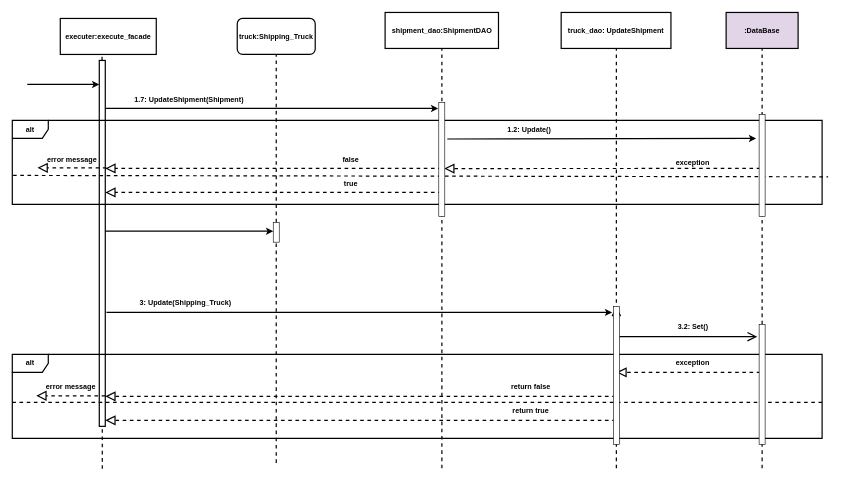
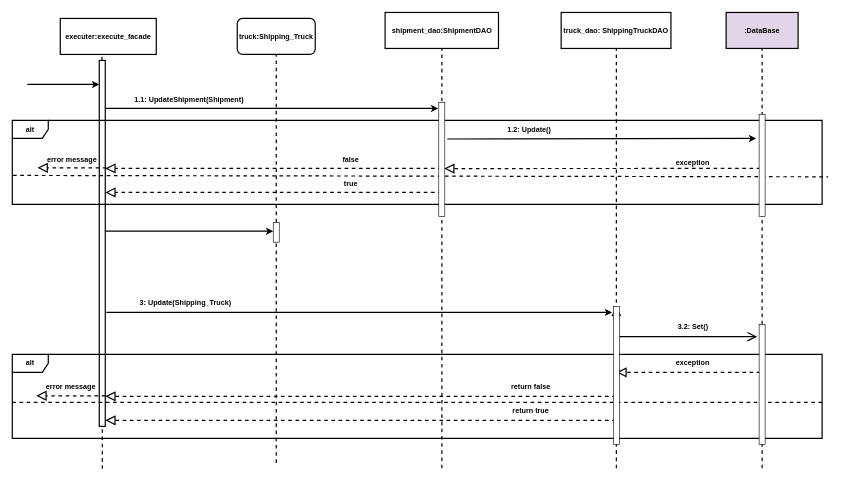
  <mxCell id="0" />
  <mxCell id="1" parent="0" />
  <mxCell id="2" value="truck:Shipping_Truck" style="whiteSpace=wrap;html=1;fontStyle=1;strokeWidth=2;rounded=1;" vertex="1" parent="1"><mxGeometry x="395" y="30" width="130" height="60" as="geometry" /></mxCell>
  <mxCell id="3" value="executer:execute_facade" style="rounded=0;whiteSpace=wrap;html=1;fontStyle=1;strokeWidth=2;" vertex="1" parent="1"><mxGeometry x="100" y="30" width="160" height="60" as="geometry" /></mxCell>
  <mxCell id="4" value="" style="endArrow=none;dashed=1;html=1;rounded=0;fontStyle=1;strokeWidth=2;" edge="1" parent="1" source="23"><mxGeometry width="50" height="50" relative="1" as="geometry"><mxPoint x="169.58" y="560" as="sourcePoint" /><mxPoint x="169.58" y="90" as="targetPoint" /></mxGeometry></mxCell>
  <mxCell id="5" value="" style="endArrow=classic;html=1;rounded=0;fontStyle=1;strokeWidth=2;" edge="1" parent="1"><mxGeometry width="50" height="50" relative="1" as="geometry"><mxPoint x="170" y="180" as="sourcePoint" /><mxPoint x="730" y="180" as="targetPoint" /></mxGeometry></mxCell>
  <mxCell id="6" value="shipment_dao:ShipmentDAO" style="rounded=0;whiteSpace=wrap;html=1;fontStyle=1;strokeWidth=2;" vertex="1" parent="1"><mxGeometry x="641.5" y="20" width="189" height="60" as="geometry" /></mxCell>
  <mxCell id="7" value="" style="endArrow=none;dashed=1;html=1;rounded=0;fontStyle=1;strokeWidth=2;" edge="1" parent="1"><mxGeometry width="50" height="50" relative="1" as="geometry"><mxPoint x="736.17" y="780" as="sourcePoint" /><mxPoint x="736.17" y="80" as="targetPoint" /></mxGeometry></mxCell>
  <mxCell id="8" value=":DataBase" style="rounded=0;whiteSpace=wrap;html=1;fontStyle=1;strokeWidth=2;fillColor=#e1d5e7;" vertex="1" parent="1"><mxGeometry x="1210" y="20" width="120" height="60" as="geometry" /></mxCell>
  <mxCell id="9" value="" style="endArrow=none;dashed=1;html=1;rounded=0;fontStyle=1;strokeWidth=2;" edge="1" parent="1"><mxGeometry width="50" height="50" relative="1" as="geometry"><mxPoint x="1270" y="780" as="sourcePoint" /><mxPoint x="1270" y="80" as="targetPoint" /></mxGeometry></mxCell>
  <mxCell id="10" value="" style="endArrow=classic;html=1;rounded=0;fontStyle=1;strokeWidth=2;" edge="1" parent="1"><mxGeometry width="50" height="50" relative="1" as="geometry"><mxPoint x="1270" y="550" as="sourcePoint" /><mxPoint x="1270" y="550" as="targetPoint" /></mxGeometry></mxCell>
  <mxCell id="11" value="" style="endArrow=classic;html=1;rounded=0;fontStyle=1;strokeWidth=2;" edge="1" parent="1"><mxGeometry width="50" height="50" relative="1" as="geometry"><mxPoint x="45" y="140" as="sourcePoint" /><mxPoint x="165" y="140" as="targetPoint" /></mxGeometry></mxCell>
- <mxCell id="12" value="1.7: UpdateShipment(Shipment)" style="text;html=1;align=center;verticalAlign=middle;whiteSpace=wrap;rounded=0;fontStyle=1;strokeWidth=2;" vertex="1" parent="1"><mxGeometry x="170" y="150" width="290" height="30" as="geometry" /></mxCell>
- <mxCell id="13" value="truck_dao: UpdateShipment" style="rounded=0;whiteSpace=wrap;html=1;fontStyle=1;strokeWidth=2;" vertex="1" parent="1"><mxGeometry x="935" y="20" width="183" height="60" as="geometry" /></mxCell>
+ <mxCell id="12" value="1.1: UpdateShipment(Shipment)" style="text;html=1;align=center;verticalAlign=middle;whiteSpace=wrap;rounded=0;fontStyle=1;strokeWidth=2;" vertex="1" parent="1"><mxGeometry x="170" y="150" width="290" height="30" as="geometry" /></mxCell>
+ <mxCell id="13" value="truck_dao: ShippingTruckDAO" style="rounded=0;whiteSpace=wrap;html=1;fontStyle=1;strokeWidth=2;" vertex="1" parent="1"><mxGeometry x="935" y="20" width="183" height="60" as="geometry" /></mxCell>
  <mxCell id="14" value="" style="endArrow=none;dashed=1;html=1;rounded=0;fontStyle=1;strokeWidth=2;" edge="1" parent="1"><mxGeometry width="50" height="50" relative="1" as="geometry"><mxPoint x="1027" y="780" as="sourcePoint" /><mxPoint x="1027" y="80" as="targetPoint" /></mxGeometry></mxCell>
  <mxCell id="15" value="" style="endArrow=classic;html=1;rounded=0;fontStyle=1;strokeWidth=2;" edge="1" parent="1"><mxGeometry width="50" height="50" relative="1" as="geometry"><mxPoint x="177" y="520" as="sourcePoint" /><mxPoint x="1020" y="520" as="targetPoint" /></mxGeometry></mxCell>
  <mxCell id="16" value="3: Update(Shipping_Truck)" style="text;html=1;align=center;verticalAlign=middle;whiteSpace=wrap;rounded=0;fontStyle=1;strokeWidth=2;" vertex="1" parent="1"><mxGeometry x="164" y="490" width="290" height="30" as="geometry" /></mxCell>
  <mxCell id="17" value="" style="endArrow=classic;html=1;rounded=0;exitX=0.028;exitY=1.033;exitDx=0;exitDy=0;exitPerimeter=0;fontStyle=1;strokeWidth=2;" edge="1" parent="1" source="18"><mxGeometry width="50" height="50" relative="1" as="geometry"><mxPoint x="753" y="240" as="sourcePoint" /><mxPoint x="1260" y="230" as="targetPoint" /><Array as="points" /></mxGeometry></mxCell>
  <mxCell id="18" value="1.2: Update()" style="text;html=1;align=center;verticalAlign=middle;whiteSpace=wrap;rounded=0;fontStyle=1;strokeWidth=2;" vertex="1" parent="1"><mxGeometry x="737" y="200" width="290" height="30" as="geometry" /></mxCell>
  <mxCell id="19" value="" style="endArrow=block;dashed=1;endFill=0;endSize=12;html=1;rounded=0;exitX=0;exitY=1;exitDx=0;exitDy=0;fontStyle=1;strokeWidth=2;" edge="1" parent="1"><mxGeometry width="160" relative="1" as="geometry"><mxPoint x="736" y="280" as="sourcePoint" /><mxPoint x="175" y="280" as="targetPoint" /><Array as="points"><mxPoint x="690" y="280" /></Array></mxGeometry></mxCell>
  <mxCell id="20" value="return false" style="text;html=1;align=center;verticalAlign=middle;whiteSpace=wrap;rounded=0;fontStyle=1;strokeWidth=2;" vertex="1" parent="1"><mxGeometry x="840" y="630" width="89" height="30" as="geometry" /></mxCell>
  <mxCell id="21" value="false" style="text;html=1;align=center;verticalAlign=middle;whiteSpace=wrap;rounded=0;fontStyle=1;strokeWidth=2;" vertex="1" parent="1"><mxGeometry x="540" y="250" width="89" height="30" as="geometry" /></mxCell>
  <mxCell id="22" value="" style="endArrow=none;dashed=1;html=1;rounded=0;fontStyle=1;strokeWidth=2;" edge="1" parent="1" target="23"><mxGeometry width="50" height="50" relative="1" as="geometry"><mxPoint x="170" y="780.833" as="sourcePoint" /><mxPoint x="169.58" y="90" as="targetPoint" /></mxGeometry></mxCell>
  <mxCell id="23" value="" style="html=1;points=[];perimeter=orthogonalPerimeter;outlineConnect=0;targetShapes=umlLifeline;portConstraint=eastwest;newEdgeStyle={&quot;edgeStyle&quot;:&quot;elbowEdgeStyle&quot;,&quot;elbow&quot;:&quot;vertical&quot;,&quot;curved&quot;:0,&quot;rounded&quot;:0};fontStyle=1;strokeWidth=2;" vertex="1" parent="1"><mxGeometry x="165" y="100" width="10" height="610" as="geometry" /></mxCell>
  <mxCell id="24" value="" style="endArrow=block;dashed=1;endFill=0;endSize=12;html=1;rounded=0;exitX=0;exitY=1;exitDx=0;exitDy=0;fontStyle=1;strokeWidth=2;" edge="1" parent="1"><mxGeometry width="160" relative="1" as="geometry"><mxPoint x="736" y="320" as="sourcePoint" /><mxPoint x="175" y="320" as="targetPoint" /></mxGeometry></mxCell>
  <mxCell id="25" value="true" style="text;html=1;align=center;verticalAlign=middle;whiteSpace=wrap;rounded=0;fontStyle=1;strokeWidth=2;" vertex="1" parent="1"><mxGeometry x="540" y="290" width="89" height="30" as="geometry" /></mxCell>
  <mxCell id="26" value="" style="endArrow=block;dashed=1;endFill=0;endSize=12;html=1;rounded=0;fontStyle=1;strokeWidth=2;" edge="1" parent="1"><mxGeometry width="160" relative="1" as="geometry"><mxPoint x="175" y="659.17" as="sourcePoint" /><mxPoint x="60" y="659" as="targetPoint" /></mxGeometry></mxCell>
  <mxCell id="27" value="error message&amp;nbsp;" style="text;html=1;align=center;verticalAlign=middle;whiteSpace=wrap;rounded=0;fontStyle=1;strokeWidth=2;" vertex="1" parent="1"><mxGeometry x="75" y="630" width="89" height="30" as="geometry" /></mxCell>
  <mxCell id="28" value="" style="endArrow=block;dashed=1;endFill=0;endSize=12;html=1;rounded=0;fontStyle=1;strokeWidth=2;" edge="1" parent="1"><mxGeometry width="160" relative="1" as="geometry"><mxPoint x="1026" y="660" as="sourcePoint" /><mxPoint x="175" y="660" as="targetPoint" /><Array as="points"><mxPoint x="700" y="660" /><mxPoint x="280" y="660" /></Array></mxGeometry></mxCell>
  <mxCell id="29" value="" style="endArrow=block;dashed=1;endFill=0;endSize=12;html=1;rounded=0;fontStyle=1;strokeWidth=2;" edge="1" parent="1"><mxGeometry width="160" relative="1" as="geometry"><mxPoint x="1267" y="620" as="sourcePoint" /><mxPoint x="1027" y="620" as="targetPoint" /></mxGeometry></mxCell>
  <mxCell id="30" value="exception" style="text;html=1;align=center;verticalAlign=middle;whiteSpace=wrap;rounded=0;fontStyle=1;strokeWidth=2;" vertex="1" parent="1"><mxGeometry x="1110" y="590" width="89" height="30" as="geometry" /></mxCell>
  <mxCell id="31" value="" style="endArrow=classic;html=1;rounded=0;fontStyle=1;strokeWidth=2;" edge="1" parent="1"><mxGeometry width="50" height="50" relative="1" as="geometry"><mxPoint x="1027" y="550" as="sourcePoint" /><mxPoint x="1027" y="550" as="targetPoint" /></mxGeometry></mxCell>
  <mxCell id="32" value="return true" style="text;html=1;align=center;verticalAlign=middle;whiteSpace=wrap;rounded=0;fontStyle=1;strokeWidth=2;" vertex="1" parent="1"><mxGeometry x="840" y="670" width="89" height="30" as="geometry" /></mxCell>
  <mxCell id="33" value="" style="endArrow=block;dashed=1;endFill=0;endSize=12;html=1;rounded=0;fontStyle=1;strokeWidth=2;" edge="1" parent="1"><mxGeometry width="160" relative="1" as="geometry"><mxPoint x="1026" y="700" as="sourcePoint" /><mxPoint x="175" y="700" as="targetPoint" /><Array as="points"><mxPoint x="700" y="700" /><mxPoint x="280" y="700" /></Array></mxGeometry></mxCell>
  <mxCell id="34" value="" style="endArrow=classic;html=1;rounded=0;fontStyle=1;strokeWidth=2;" edge="1" parent="1"><mxGeometry width="50" height="50" relative="1" as="geometry"><mxPoint x="175" y="384.58" as="sourcePoint" /><mxPoint x="455" y="384.58" as="targetPoint" /><Array as="points"><mxPoint x="315" y="384.58" /><mxPoint x="425" y="384.58" /><mxPoint x="445" y="384.58" /></Array></mxGeometry></mxCell>
  <mxCell id="35" value="" style="endArrow=open;endFill=1;endSize=12;html=1;rounded=0;fontStyle=1;strokeWidth=2;entryX=0.87;entryY=1.017;entryDx=0;entryDy=0;entryPerimeter=0;" edge="1" parent="1" source="50" target="36"><mxGeometry width="160" relative="1" as="geometry"><mxPoint x="1027" y="560" as="sourcePoint" /><mxPoint x="1270" y="560" as="targetPoint" /></mxGeometry></mxCell>
  <mxCell id="36" value="3.2: Set()" style="text;html=1;align=center;verticalAlign=middle;whiteSpace=wrap;rounded=0;fontStyle=1;strokeWidth=2;" vertex="1" parent="1"><mxGeometry x="1009.5" y="530" width="290" height="30" as="geometry" /></mxCell>
  <mxCell id="37" value="" style="endArrow=block;dashed=1;endFill=0;endSize=12;html=1;rounded=0;fontStyle=1;strokeWidth=2;" edge="1" parent="1"><mxGeometry width="160" relative="1" as="geometry"><mxPoint x="177" y="279.17" as="sourcePoint" /><mxPoint x="62" y="279" as="targetPoint" /></mxGeometry></mxCell>
  <mxCell id="38" value="error message&amp;nbsp;" style="text;html=1;align=center;verticalAlign=middle;whiteSpace=wrap;rounded=0;fontStyle=1;strokeWidth=2;" vertex="1" parent="1"><mxGeometry x="77" y="250" width="89" height="30" as="geometry" /></mxCell>
  <mxCell id="39" value="" style="endArrow=block;dashed=1;endFill=0;endSize=12;html=1;rounded=0;fontStyle=1;strokeWidth=2;" edge="1" parent="1"><mxGeometry width="160" relative="1" as="geometry"><mxPoint x="1267" y="280" as="sourcePoint" /><mxPoint x="740" y="280.25" as="targetPoint" /></mxGeometry></mxCell>
  <mxCell id="40" value="exception" style="text;html=1;align=center;verticalAlign=middle;whiteSpace=wrap;rounded=0;fontStyle=1;strokeWidth=2;" vertex="1" parent="1"><mxGeometry x="1110" y="255" width="89" height="30" as="geometry" /></mxCell>
  <mxCell id="41" value="alt" style="shape=umlFrame;whiteSpace=wrap;html=1;pointerEvents=0;fontStyle=1;strokeWidth=2;" vertex="1" parent="1"><mxGeometry x="20" y="200" width="1350" height="140" as="geometry" /></mxCell>
  <mxCell id="42" value="alt" style="shape=umlFrame;whiteSpace=wrap;html=1;pointerEvents=0;fontStyle=1;strokeWidth=2;" vertex="1" parent="1"><mxGeometry x="20" y="590" width="1350" height="140" as="geometry" /></mxCell>
  <mxCell id="43" value="" style="endArrow=none;dashed=1;html=1;rounded=0;exitX=0.001;exitY=0.655;exitDx=0;exitDy=0;exitPerimeter=0;fontStyle=1;strokeWidth=2;" edge="1" parent="1" source="41"><mxGeometry width="50" height="50" relative="1" as="geometry"><mxPoint x="178" y="294" as="sourcePoint" /><mxPoint x="1380" y="294" as="targetPoint" /></mxGeometry></mxCell>
  <mxCell id="44" value="" style="endArrow=none;dashed=1;html=1;rounded=0;fontStyle=1;strokeWidth=2;" edge="1" parent="1"><mxGeometry width="50" height="50" relative="1" as="geometry"><mxPoint x="20" y="670" as="sourcePoint" /><mxPoint x="1370" y="670" as="targetPoint" /></mxGeometry></mxCell>
  <mxCell id="45" value="" style="endArrow=none;dashed=1;html=1;rounded=0;fontStyle=1;strokeWidth=2;entryX=0.5;entryY=1;entryDx=0;entryDy=0;" edge="1" parent="1" source="47" target="2"><mxGeometry width="50" height="50" relative="1" as="geometry"><mxPoint x="460" y="771" as="sourcePoint" /><mxPoint x="179.58" y="100" as="targetPoint" /><Array as="points" /></mxGeometry></mxCell>
  <mxCell id="46" value="" style="endArrow=none;dashed=1;html=1;rounded=0;fontStyle=1;strokeWidth=2;entryX=0.5;entryY=1;entryDx=0;entryDy=0;" edge="1" parent="1" target="47"><mxGeometry width="50" height="50" relative="1" as="geometry"><mxPoint x="460" y="771" as="sourcePoint" /><mxPoint x="460" y="90" as="targetPoint" /><Array as="points" /></mxGeometry></mxCell>
  <mxCell id="47" value="" style="html=1;points=[];perimeter=orthogonalPerimeter;outlineConnect=0;targetShapes=umlLifeline;portConstraint=eastwest;newEdgeStyle={&quot;edgeStyle&quot;:&quot;elbowEdgeStyle&quot;,&quot;elbow&quot;:&quot;vertical&quot;,&quot;curved&quot;:0,&quot;rounded&quot;:0};" vertex="1" parent="1"><mxGeometry x="455" y="370" width="10" height="33" as="geometry" /></mxCell>
  <mxCell id="48" value="" style="html=1;points=[];perimeter=orthogonalPerimeter;outlineConnect=0;targetShapes=umlLifeline;portConstraint=eastwest;newEdgeStyle={&quot;edgeStyle&quot;:&quot;elbowEdgeStyle&quot;,&quot;elbow&quot;:&quot;vertical&quot;,&quot;curved&quot;:0,&quot;rounded&quot;:0};" vertex="1" parent="1"><mxGeometry x="731" y="170" width="10" height="190" as="geometry" /></mxCell>
  <mxCell id="49" value="" style="endArrow=open;endFill=1;endSize=12;html=1;rounded=0;fontStyle=1;strokeWidth=2;" edge="1" parent="1" target="50"><mxGeometry width="160" relative="1" as="geometry"><mxPoint x="1027" y="560" as="sourcePoint" /><mxPoint x="1270" y="560" as="targetPoint" /></mxGeometry></mxCell>
  <mxCell id="50" value="" style="html=1;points=[];perimeter=orthogonalPerimeter;outlineConnect=0;targetShapes=umlLifeline;portConstraint=eastwest;newEdgeStyle={&quot;edgeStyle&quot;:&quot;elbowEdgeStyle&quot;,&quot;elbow&quot;:&quot;vertical&quot;,&quot;curved&quot;:0,&quot;rounded&quot;:0};" vertex="1" parent="1"><mxGeometry x="1022" y="510" width="10" height="230" as="geometry" /></mxCell>
  <mxCell id="51" value="" style="html=1;points=[];perimeter=orthogonalPerimeter;outlineConnect=0;targetShapes=umlLifeline;portConstraint=eastwest;newEdgeStyle={&quot;edgeStyle&quot;:&quot;elbowEdgeStyle&quot;,&quot;elbow&quot;:&quot;vertical&quot;,&quot;curved&quot;:0,&quot;rounded&quot;:0};" vertex="1" parent="1"><mxGeometry x="1265" y="190" width="10" height="170" as="geometry" /></mxCell>
  <mxCell id="52" value="" style="html=1;points=[];perimeter=orthogonalPerimeter;outlineConnect=0;targetShapes=umlLifeline;portConstraint=eastwest;newEdgeStyle={&quot;edgeStyle&quot;:&quot;elbowEdgeStyle&quot;,&quot;elbow&quot;:&quot;vertical&quot;,&quot;curved&quot;:0,&quot;rounded&quot;:0};" vertex="1" parent="1"><mxGeometry x="1265" y="540" width="10" height="200" as="geometry" /></mxCell>
